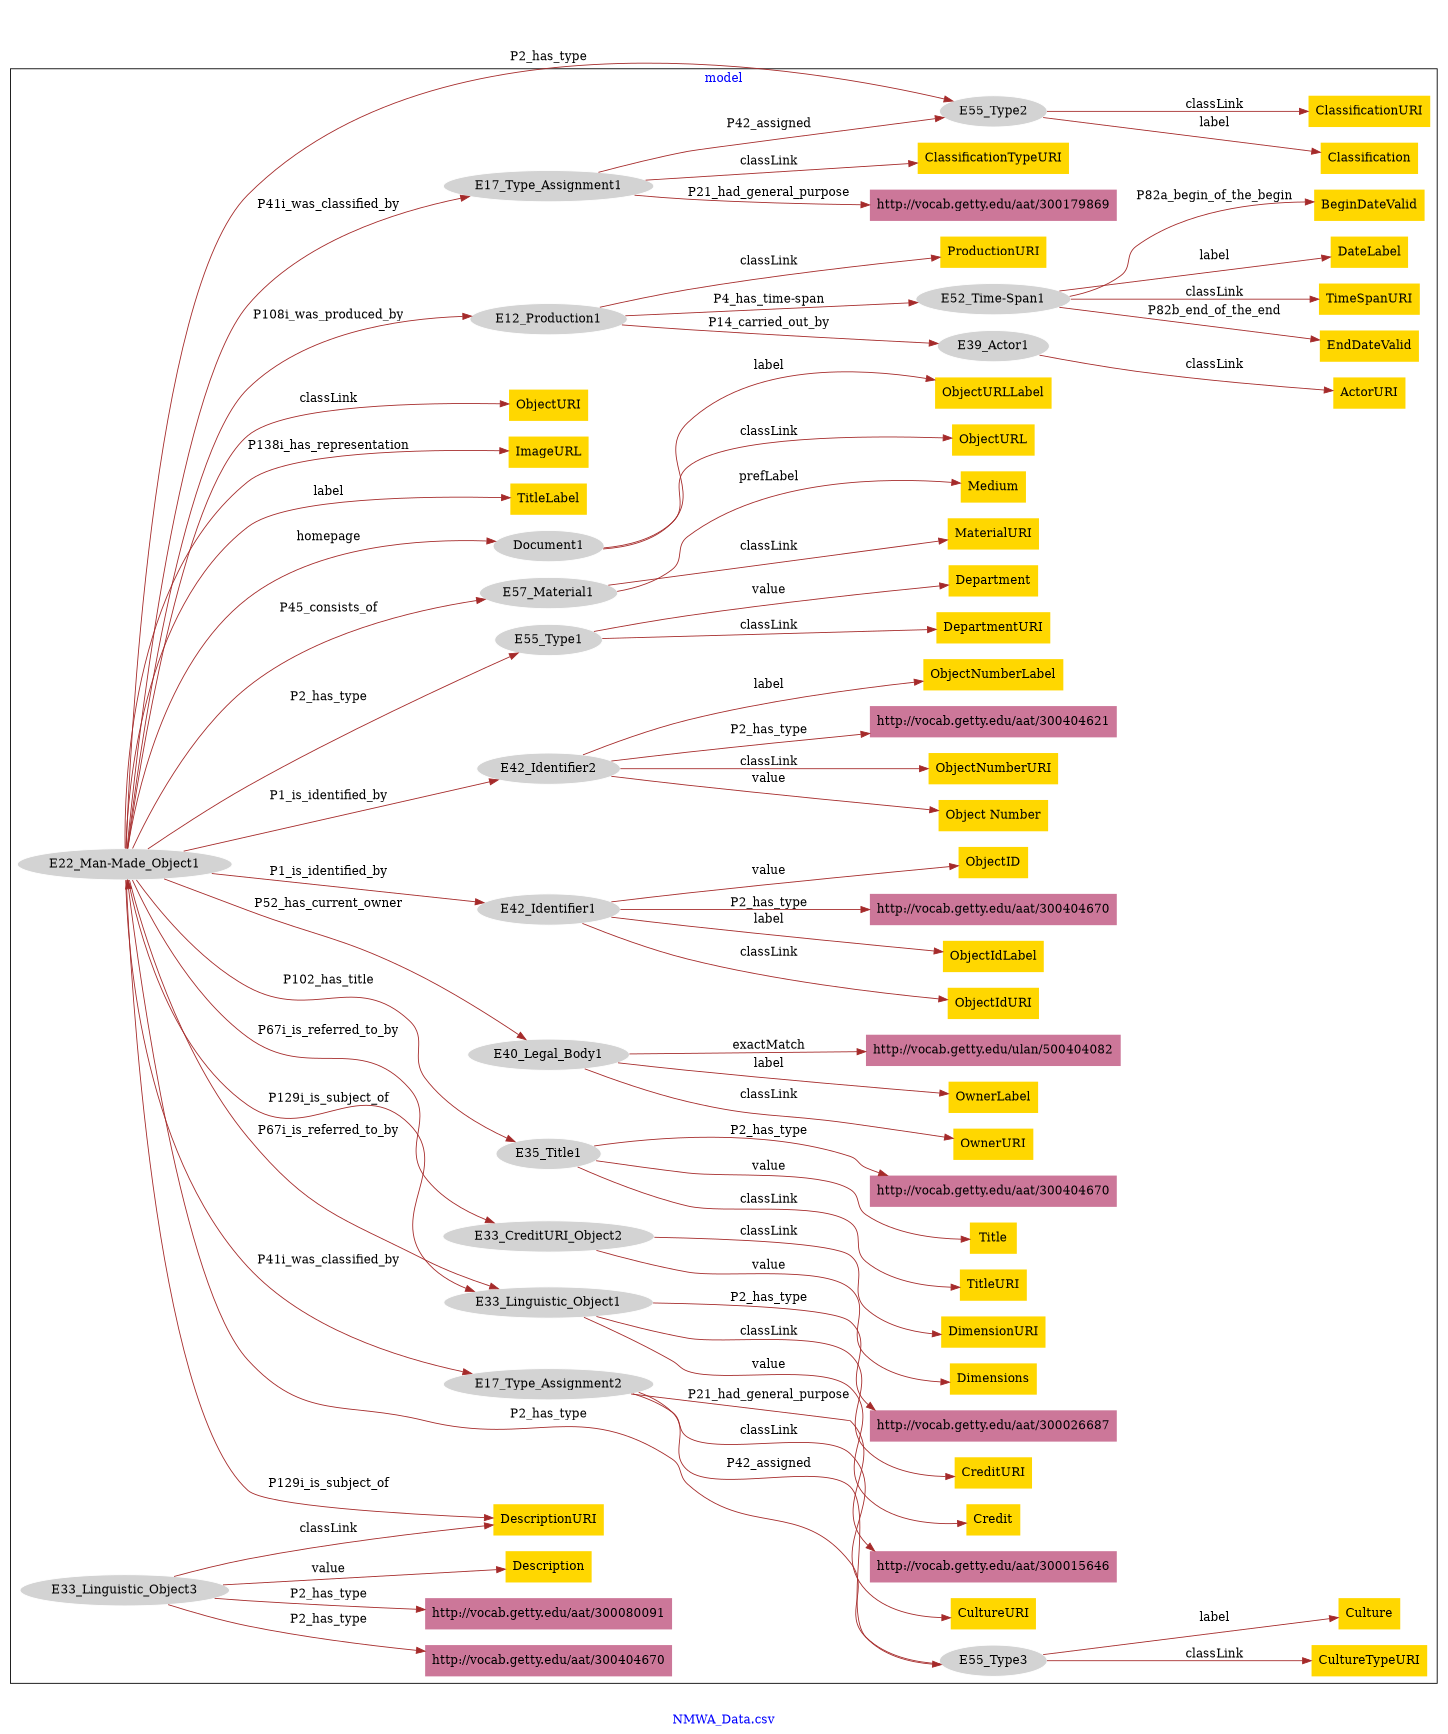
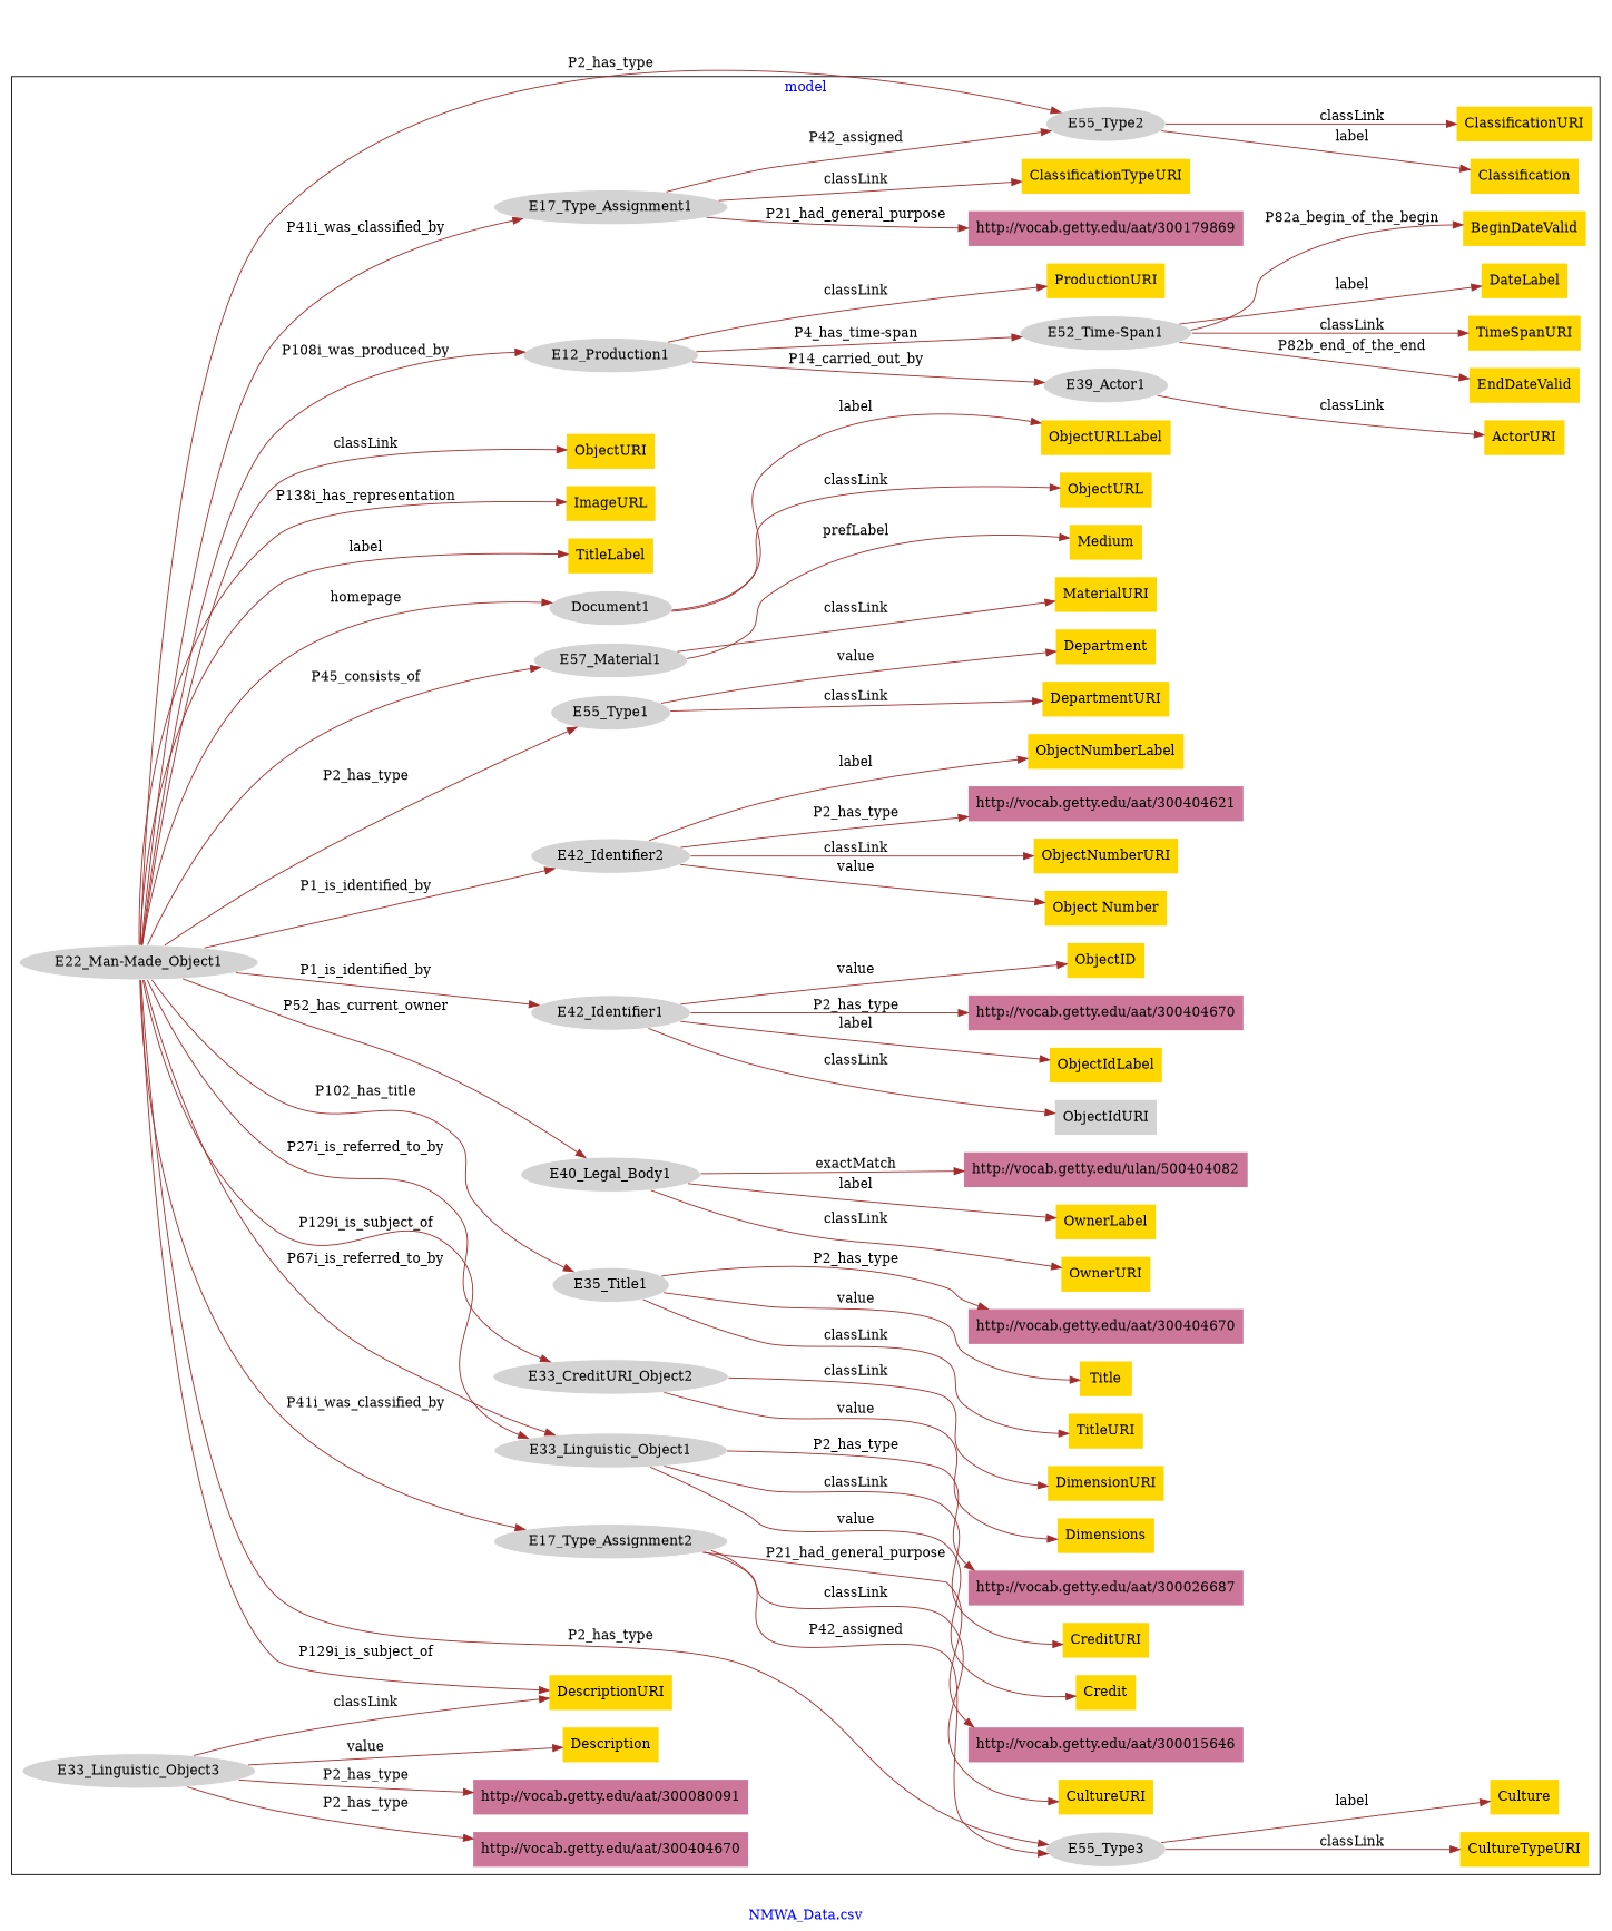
  digraph {
    fontcolor=blue
    label="NMWA_Data.csv"
    rankdir=LR
    remincross=true
    node [fillcolor=gold style=filled shape=plaintext]
    edge [color=brown fontcolor=black]
    n1 [color=white fillcolor=lightgray label=E12_Production1 shape=""]
    n2 [color=white fillcolor=lightgray label=E39_Actor1 shape=""]
    n3 [color=white fillcolor=lightgray label="E52_Time-Span1" shape=""]
    n4 [color=white fillcolor=lightgray label=E17_Type_Assignment1 shape=""]
    n5 [color=white fillcolor=lightgray label=E55_Type2 shape=""]
    n6 [color=white fillcolor=lightgray label=E17_Type_Assignment2 shape=""]
    n7 [color=white fillcolor=lightgray label=E55_Type3 shape=""]
    n8 [color=white fillcolor=lightgray label="E22_Man-Made_Object1" shape=""]
    n9 [color=white fillcolor=lightgray label=E33_Linguistic_Object1 shape=""]
    n10 [color=white fillcolor=lightgray label=E33_CreditURI_Object2 shape=""]
    n11 [color=white fillcolor=lightgray label=E33_Linguistic_Object3 shape=""]
    n12 [color=white fillcolor=lightgray label=E35_Title1 shape=""]
    n13 [color=white fillcolor=lightgray label=E40_Legal_Body1 shape=""]
    n14 [color=white fillcolor=lightgray label=E42_Identifier1 shape=""]
    n15 [color=white fillcolor=lightgray label=E42_Identifier2 shape=""]
    n16 [color=white fillcolor=lightgray label=E55_Type1 shape=""]
    n17 [color=white fillcolor=lightgray label=E57_Material1 shape=""]
    n18 [color=white fillcolor=lightgray label=Document1 shape=""]
    n19 [label=TimeSpanURI]
    n20 [label=ObjectNumberLabel]
    n21 [label=TitleURI]
    n22 [label=TitleLabel]
    n23 [label=ObjectID]
    n24 [label=DateLabel]
    n25 [label=ProductionURI]
    n26 [label=BeginDateValid]
    n27 [label=ImageURL]
    n28 [label=ObjectURLLabel]
    n29 [label=Culture]
    n30 [label=Medium]
-   n31 [label=ObjectIdURI]
+   n31 [fillcolor=lightgray label=ObjectIdURI]
    n32 [label=Dimensions]
    n33 [label=CultureTypeURI]
    n34 [label=Credit]
    n35 [label=Description]
    n36 [label=ClassificationURI]
    n37 [label="Object Number"]
    n38 [label=Classification]
    n39 [label=Department]
    n40 [label=ObjectURI]
    n41 [label=ClassificationTypeURI]
    n42 [label=DescriptionURI]
    n43 [label=ObjectIdLabel]
    n44 [label=OwnerURI]
    n45 [label=DepartmentURI]
    n46 [label=ObjectNumberURI]
    n47 [label=EndDateValid]
    n48 [label=Title]
    n49 [label=CreditURI]
    n50 [label=ObjectURL]
    n51 [label=MaterialURI]
    n52 [label=DimensionURI]
    n53 [label=CultureURI]
    n54 [label=OwnerLabel]
    n55 [label=ActorURI]
    n56 [fillcolor="#CC7799" label="http://vocab.getty.edu/ulan/500404082"]
    n57 [fillcolor="#CC7799" label="http://vocab.getty.edu/aat/300404670"]
    n58 [fillcolor="#CC7799" label="http://vocab.getty.edu/aat/300404670"]
    n59 [fillcolor="#CC7799" label="http://vocab.getty.edu/aat/300026687"]
    n60 [fillcolor="#CC7799" label="http://vocab.getty.edu/aat/300179869"]
    n61 [fillcolor="#CC7799" label="http://vocab.getty.edu/aat/300404670"]
    n62 [fillcolor="#CC7799" label="http://vocab.getty.edu/aat/300080091"]
    n63 [fillcolor="#CC7799" label="http://vocab.getty.edu/aat/300015646"]
    n64 [fillcolor="#CC7799" label="http://vocab.getty.edu/aat/300404621"]
    subgraph cluster_1 {
      label=model
      n1
      n2
      n3
      n4
      n5
      n6
      n7
      n8
      n9
      n10
      n11
      n12
      n13
      n14
      n15
      n16
      n17
      n18
      n19
      n20
      n21
      n22
      n23
      n24
      n25
      n26
      n27
      n28
      n29
      n30
      n31
      n32
      n33
      n34
      n35
      n36
      n37
      n38
      n39
      n40
      n41
      n42
      n43
      n44
      n45
      n46
      n47
      n48
      n49
      n50
      n51
      n52
      n53
      n54
      n55
      n56
      n57
      n58
      n59
      n60
      n61
      n62
      n63
      n64
    }
    n1 -> n2 [label=P14_carried_out_by]
    n1 -> n3 [label="P4_has_time-span"]
    n1 -> n25 [label=classLink]
    n2 -> n55 [label=classLink]
    n3 -> n19 [label=classLink]
    n3 -> n24 [label=label]
    n3 -> n26 [label=P82a_begin_of_the_begin]
    n3 -> n47 [label=P82b_end_of_the_end]
    n4 -> n5 [label=P42_assigned]
    n4 -> n41 [label=classLink]
    n4 -> n60 [label=P21_had_general_purpose]
    n5 -> n36 [label=classLink]
    n5 -> n38 [label=label]
    n6 -> n7 [label=P42_assigned]
    n6 -> n53 [label=classLink]
    n6 -> n63 [label=P21_had_general_purpose]
    n7 -> n29 [label=label]
    n7 -> n33 [label=classLink]
    n8 -> n1 [label=P108i_was_produced_by]
    n8 -> n4 [label=P41i_was_classified_by]
    n8 -> n5 [label=P2_has_type]
    n8 -> n6 [label=P41i_was_classified_by]
-   n7 -> n8 [label=P2_has_type]
+   n8 -> n7 [label=P2_has_type]
    n8 -> n9 [label=P67i_is_referred_to_by]
    n8 -> n9 [label=P129i_is_subject_of]
-   n8 -> n10 [label=P67i_is_referred_to_by]
+   n8 -> n10 [label=P27i_is_referred_to_by]
    n8 -> n12 [label=P102_has_title]
    n8 -> n13 [label=P52_has_current_owner]
    n8 -> n14 [label=P1_is_identified_by]
    n8 -> n15 [label=P1_is_identified_by]
    n8 -> n16 [label=P2_has_type]
    n8 -> n17 [label=P45_consists_of]
    n8 -> n18 [label=homepage]
    n8 -> n22 [label=label]
    n8 -> n27 [label=P138i_has_representation]
    n8 -> n40 [label=classLink]
    n8 -> n42 [label=P129i_is_subject_of]
    n9 -> n34 [label=value]
    n9 -> n49 [label=classLink]
    n9 -> n59 [label=P2_has_type]
    n10 -> n32 [label=value]
    n10 -> n52 [label=classLink]
    n11 -> n35 [label=value]
    n11 -> n42 [label=classLink]
    n11 -> n57 [label=P2_has_type]
    n11 -> n62 [label=P2_has_type]
    n12 -> n21 [label=classLink]
    n12 -> n48 [label=value]
    n12 -> n61 [label=P2_has_type]
    n13 -> n44 [label=classLink]
    n13 -> n54 [label=label]
    n13 -> n56 [label=exactMatch]
    n14 -> n23 [label=value]
    n14 -> n31 [label=classLink]
    n14 -> n43 [label=label]
    n14 -> n58 [label=P2_has_type]
    n15 -> n20 [label=label]
    n15 -> n37 [label=value]
    n15 -> n46 [label=classLink]
    n15 -> n64 [label=P2_has_type]
    n16 -> n39 [label=value]
    n16 -> n45 [label=classLink]
    n17 -> n30 [label=prefLabel]
    n17 -> n51 [label=classLink]
    n18 -> n28 [label=label]
    n18 -> n50 [label=classLink]
  }
